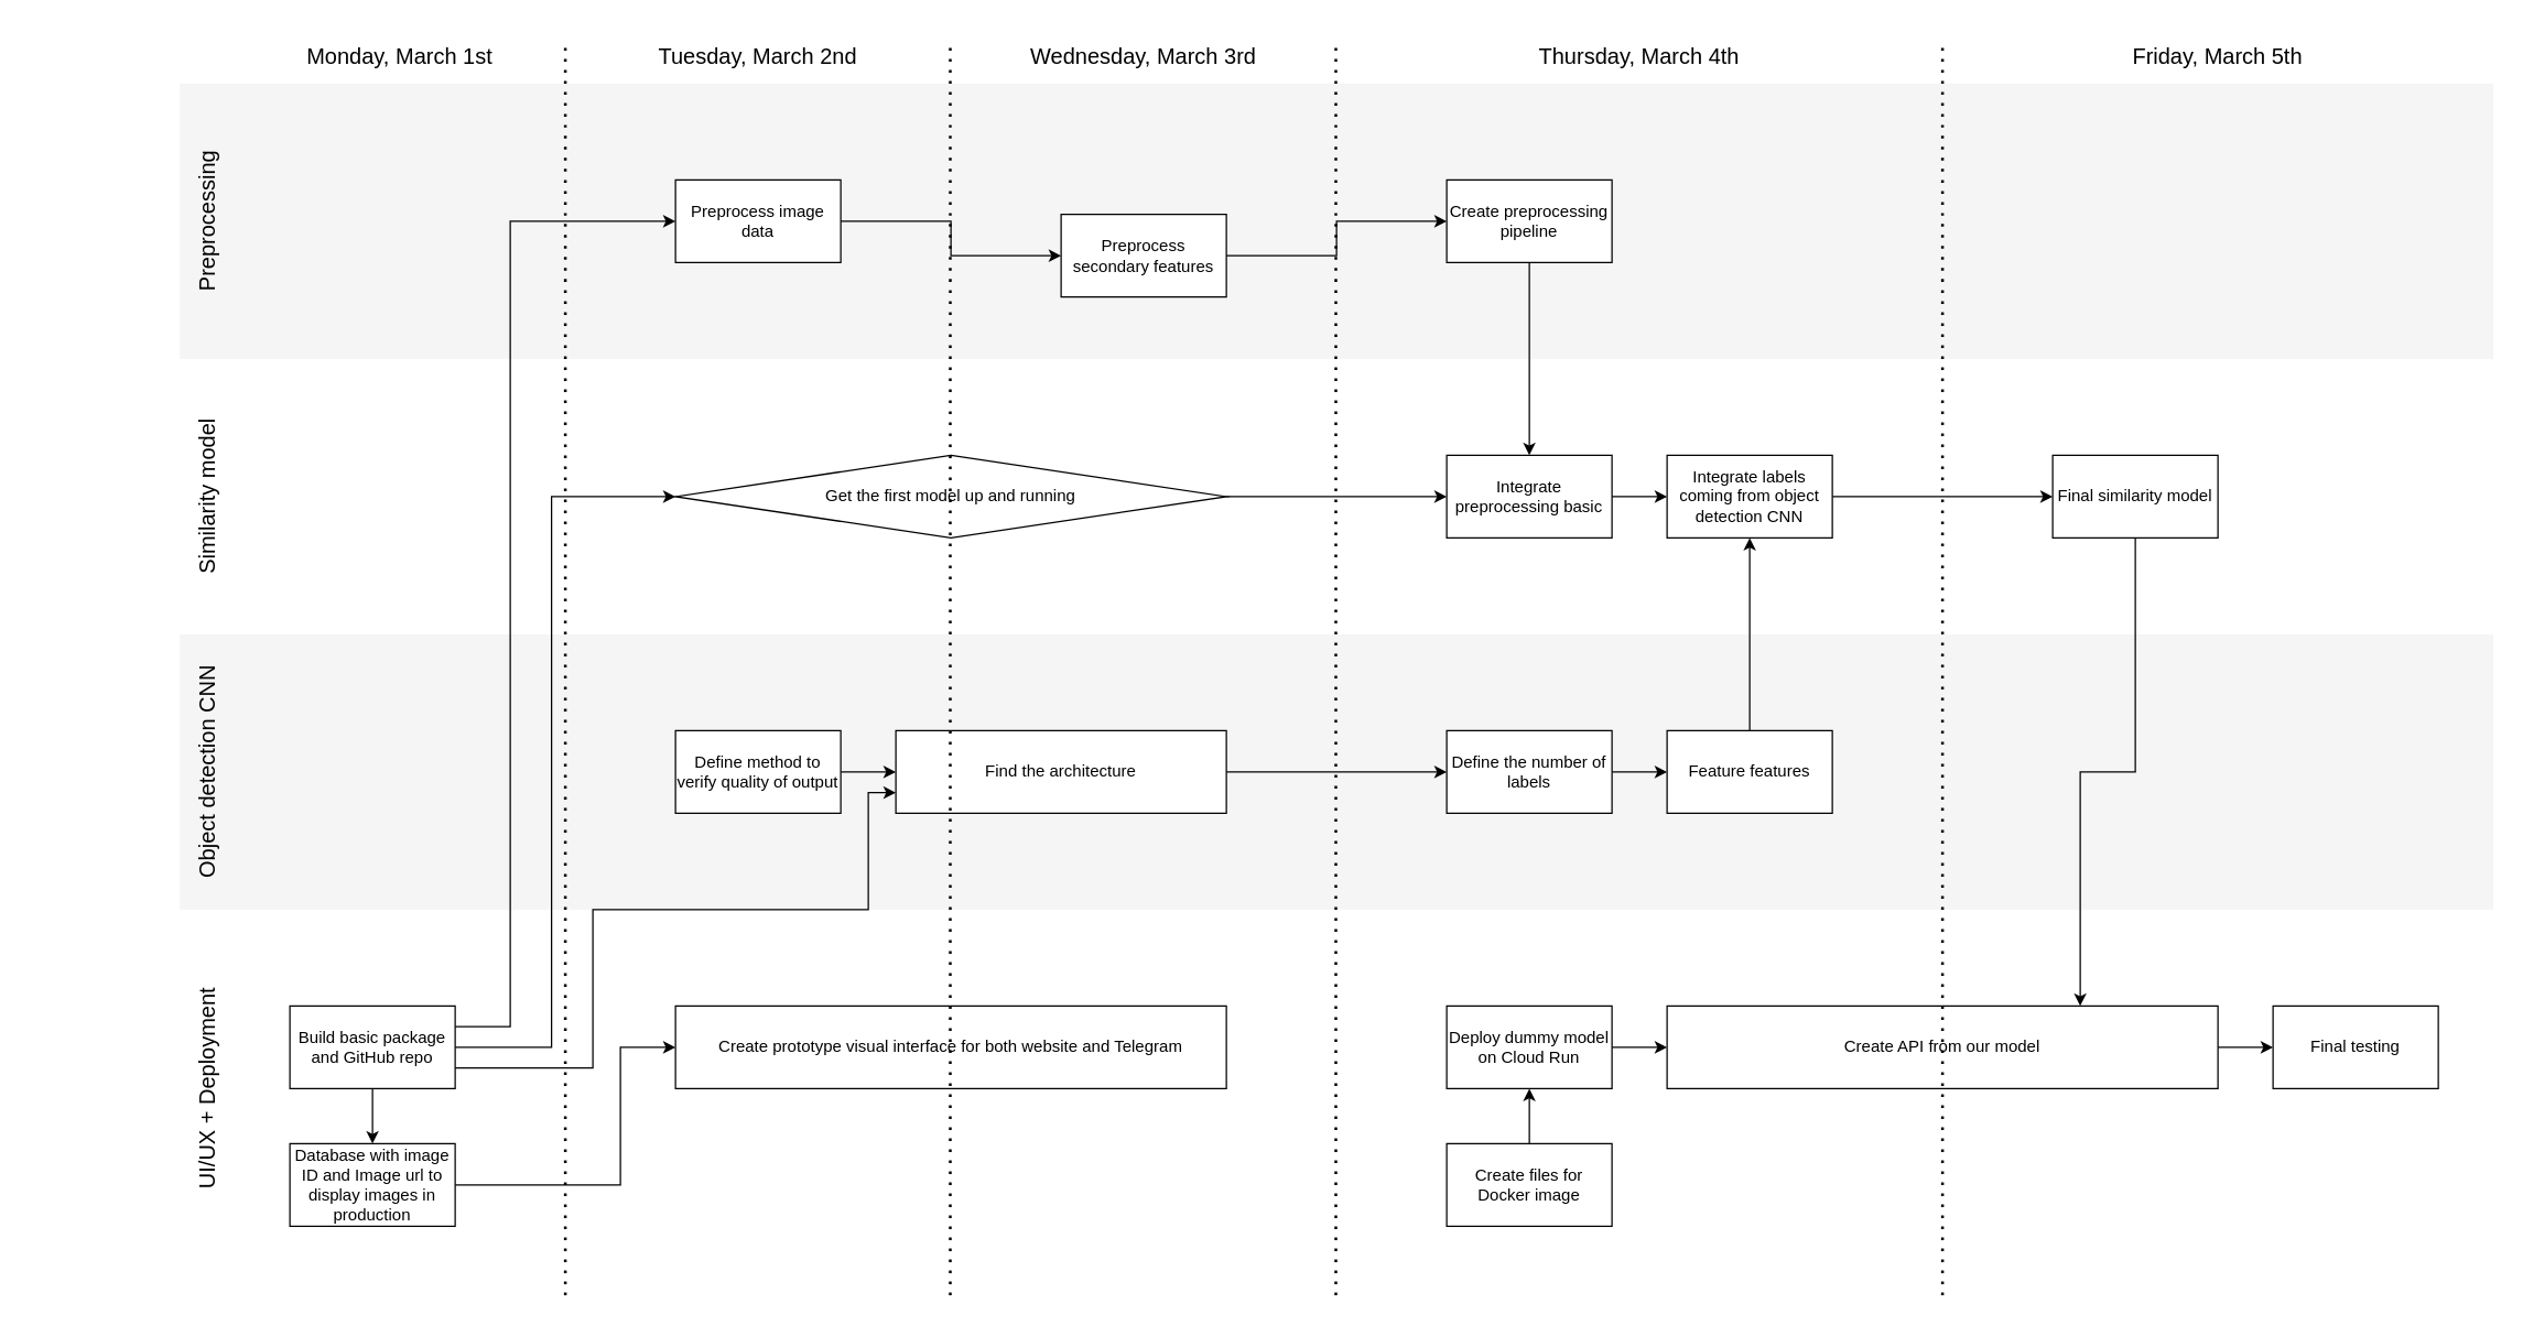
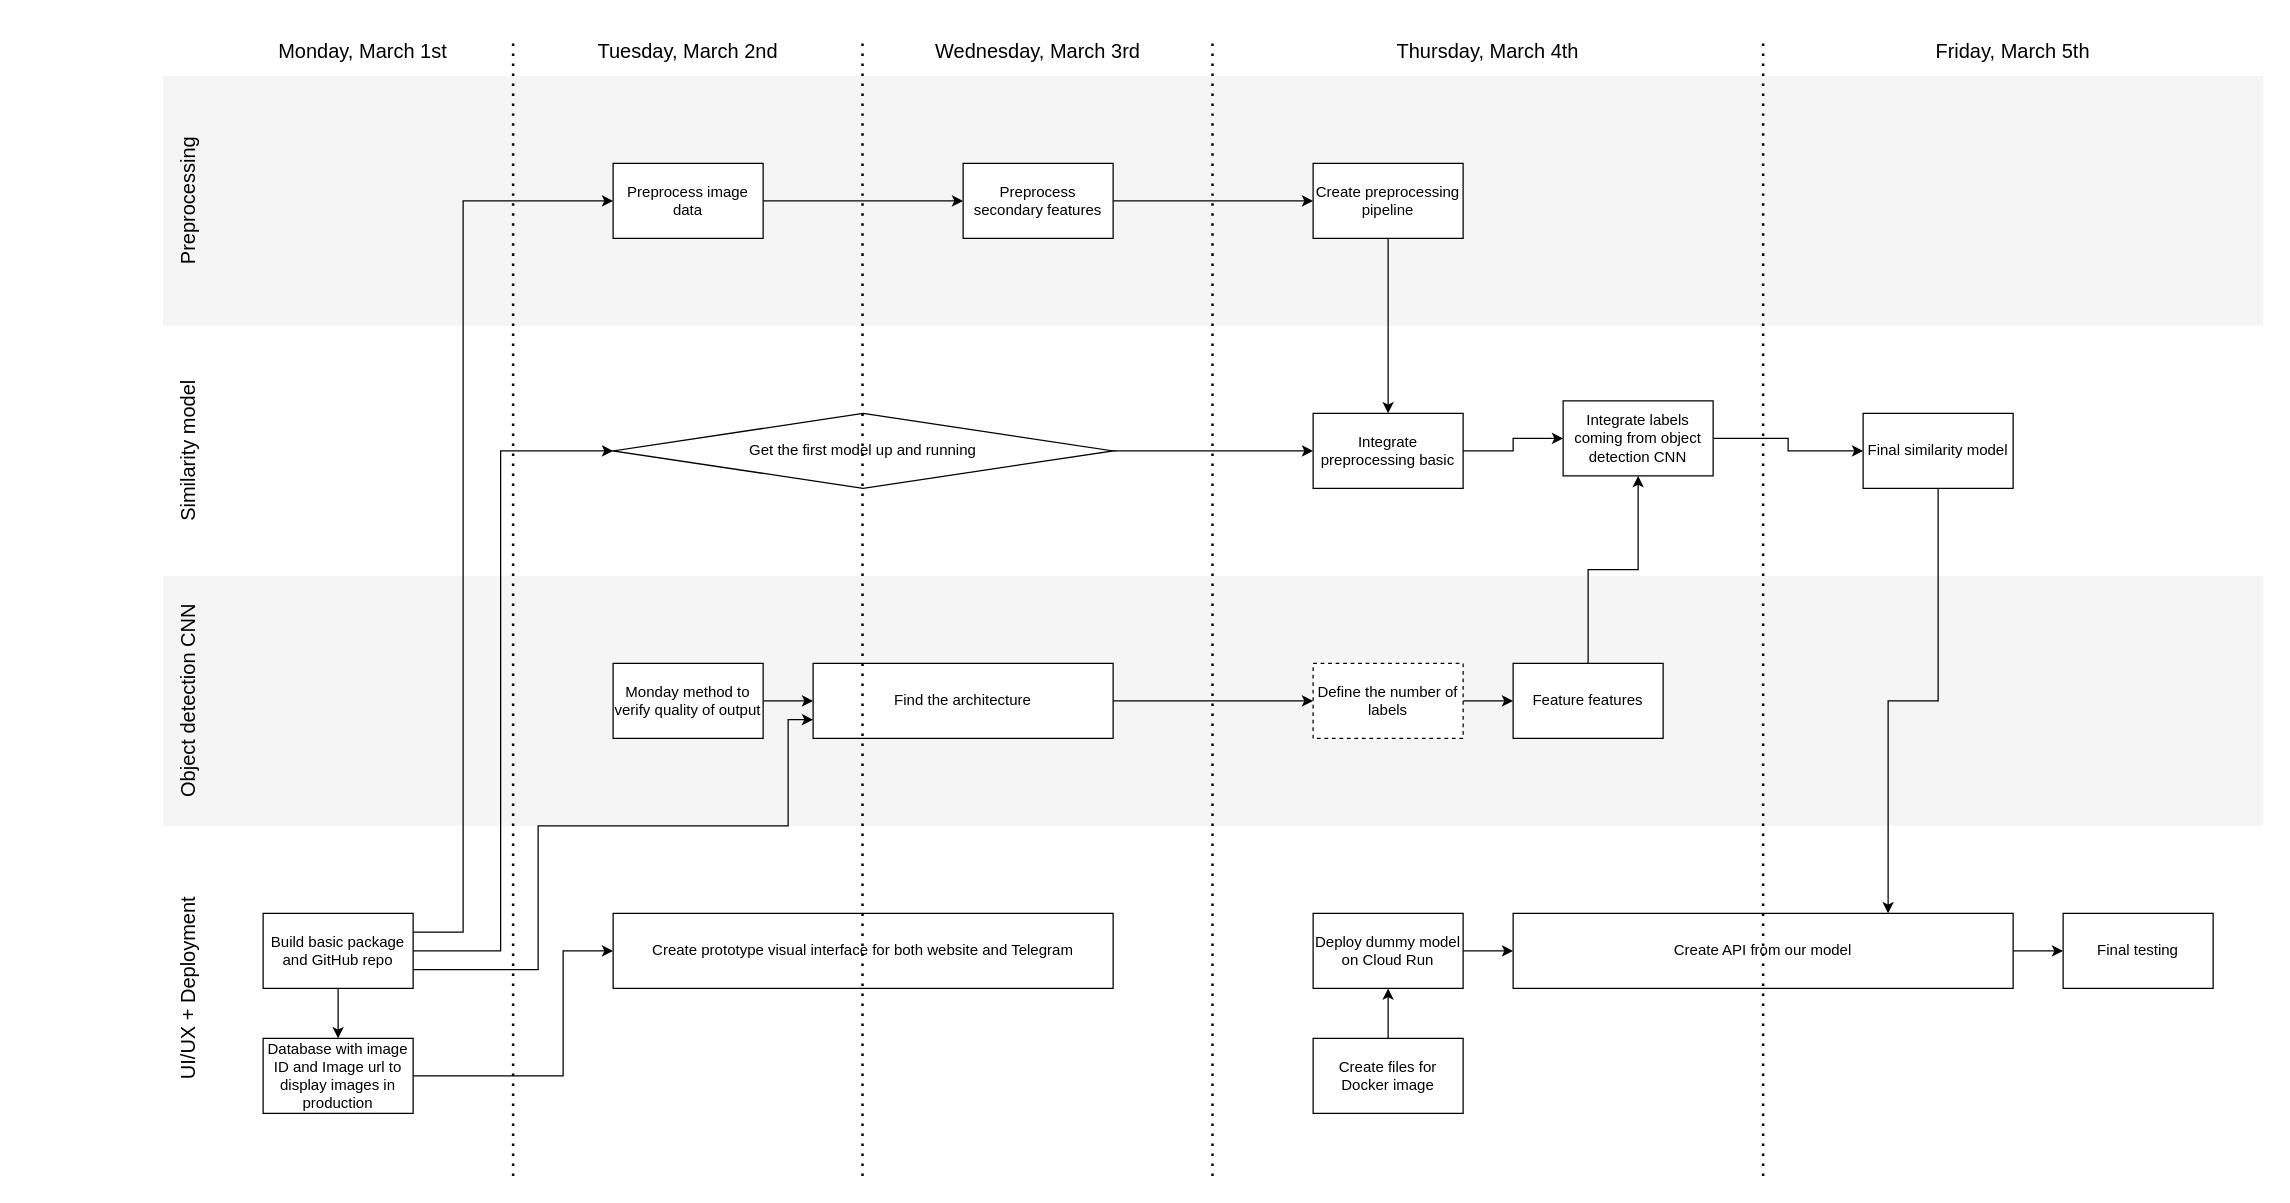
  <mxCell id="0" />
  <mxCell id="1" parent="0" />
  <mxCell id="2" value="" style="rounded=0;whiteSpace=wrap;html=1;fontColor=#333333;strokeColor=none;fillColor=#FFFFFF;" vertex="1" parent="1"><mxGeometry x="130" y="660" width="1680" height="260" as="geometry" /></mxCell>
  <mxCell id="3" value="" style="rounded=0;whiteSpace=wrap;html=1;fillColor=#f5f5f5;fontColor=#333333;strokeColor=none;" vertex="1" parent="1"><mxGeometry x="130" y="460" width="1680" height="200" as="geometry" /></mxCell>
  <mxCell id="4" value="" style="rounded=0;whiteSpace=wrap;html=1;fontColor=#333333;strokeColor=none;fillColor=#FFFFFF;" vertex="1" parent="1"><mxGeometry x="130" y="260" width="1680" height="200" as="geometry" /></mxCell>
  <mxCell id="5" value="" style="rounded=0;whiteSpace=wrap;html=1;fillColor=#f5f5f5;fontColor=#333333;strokeColor=none;" vertex="1" parent="1"><mxGeometry x="130" y="60" width="1680" height="200" as="geometry" /></mxCell>
  <mxCell id="6" style="edgeStyle=orthogonalEdgeStyle;rounded=0;orthogonalLoop=1;jettySize=auto;html=1;exitX=1;exitY=0.5;exitDx=0;exitDy=0;entryX=0;entryY=0.5;entryDx=0;entryDy=0;" edge="1" parent="1" source="7" target="38"><mxGeometry relative="1" as="geometry"><Array as="points"><mxPoint x="450" y="860" /><mxPoint x="450" y="760" /></Array></mxGeometry></mxCell>
  <mxCell id="7" value="Database with image ID and Image url to display images in production" style="rounded=0;whiteSpace=wrap;html=1;" vertex="1" parent="1"><mxGeometry x="210" y="830" width="120" height="60" as="geometry" /></mxCell>
  <mxCell id="8" style="edgeStyle=orthogonalEdgeStyle;rounded=0;orthogonalLoop=1;jettySize=auto;html=1;exitX=1;exitY=0.5;exitDx=0;exitDy=0;" edge="1" parent="1" source="9" target="11"><mxGeometry relative="1" as="geometry" /></mxCell>
  <mxCell id="9" value="Preprocess image data" style="rounded=0;whiteSpace=wrap;html=1;" vertex="1" parent="1"><mxGeometry x="490" y="130" width="120" height="60" as="geometry" /></mxCell>
  <mxCell id="10" style="edgeStyle=orthogonalEdgeStyle;rounded=0;orthogonalLoop=1;jettySize=auto;html=1;exitX=1;exitY=0.5;exitDx=0;exitDy=0;entryX=0;entryY=0.5;entryDx=0;entryDy=0;" edge="1" parent="1" source="11" target="13"><mxGeometry relative="1" as="geometry" /></mxCell>
- <mxCell id="11" value="Preprocess secondary features" style="rounded=0;whiteSpace=wrap;html=1;" vertex="1" parent="1"><mxGeometry x="770" y="155" width="120" height="60" as="geometry" /></mxCell>
+ <mxCell id="11" value="Preprocess secondary features" style="rounded=0;whiteSpace=wrap;html=1;" vertex="1" parent="1"><mxGeometry x="770" y="130" width="120" height="60" as="geometry" /></mxCell>
  <mxCell id="12" style="edgeStyle=orthogonalEdgeStyle;rounded=0;orthogonalLoop=1;jettySize=auto;html=1;exitX=0.5;exitY=1;exitDx=0;exitDy=0;entryX=0.5;entryY=0;entryDx=0;entryDy=0;" edge="1" parent="1" source="13" target="24"><mxGeometry relative="1" as="geometry" /></mxCell>
  <mxCell id="13" value="Create preprocessing pipeline" style="rounded=0;whiteSpace=wrap;html=1;" vertex="1" parent="1"><mxGeometry x="1050" y="130" width="120" height="60" as="geometry" /></mxCell>
  <mxCell id="14" style="edgeStyle=orthogonalEdgeStyle;rounded=0;orthogonalLoop=1;jettySize=auto;html=1;exitX=1;exitY=0.5;exitDx=0;exitDy=0;entryX=0;entryY=0.5;entryDx=0;entryDy=0;" edge="1" parent="1" source="15" target="17"><mxGeometry relative="1" as="geometry" /></mxCell>
- <mxCell id="15" value="Define the number of labels" style="rounded=0;whiteSpace=wrap;html=1;" vertex="1" parent="1"><mxGeometry x="1050" y="530" width="120" height="60" as="geometry" /></mxCell>
+ <mxCell id="15" value="Define the number of labels" style="rounded=0;whiteSpace=wrap;html=1;dashed=1;" vertex="1" parent="1"><mxGeometry x="1050" y="530" width="120" height="60" as="geometry" /></mxCell>
  <mxCell id="16" style="edgeStyle=orthogonalEdgeStyle;rounded=0;orthogonalLoop=1;jettySize=auto;html=1;exitX=0.5;exitY=0;exitDx=0;exitDy=0;entryX=0.5;entryY=1;entryDx=0;entryDy=0;" edge="1" parent="1" source="17" target="40"><mxGeometry relative="1" as="geometry" /></mxCell>
  <mxCell id="17" value="Feature features" style="rounded=0;whiteSpace=wrap;html=1;" vertex="1" parent="1"><mxGeometry x="1210" y="530" width="120" height="60" as="geometry" /></mxCell>
  <mxCell id="18" style="edgeStyle=orthogonalEdgeStyle;rounded=0;orthogonalLoop=1;jettySize=auto;html=1;exitX=1;exitY=0.5;exitDx=0;exitDy=0;entryX=0;entryY=0.5;entryDx=0;entryDy=0;" edge="1" parent="1" source="19" target="15"><mxGeometry relative="1" as="geometry" /></mxCell>
  <mxCell id="19" value="Find the architecture" style="rounded=0;whiteSpace=wrap;html=1;" vertex="1" parent="1"><mxGeometry x="650" y="530" width="240" height="60" as="geometry" /></mxCell>
  <mxCell id="20" style="edgeStyle=orthogonalEdgeStyle;rounded=0;orthogonalLoop=1;jettySize=auto;html=1;exitX=1;exitY=0.5;exitDx=0;exitDy=0;entryX=0;entryY=0.5;entryDx=0;entryDy=0;" edge="1" parent="1" source="21" target="19"><mxGeometry relative="1" as="geometry" /></mxCell>
- <mxCell id="21" value="Define method to verify quality of output" style="rounded=0;whiteSpace=wrap;html=1;" vertex="1" parent="1"><mxGeometry x="490" y="530" width="120" height="60" as="geometry" /></mxCell>
+ <mxCell id="21" value="Monday method to verify quality of output" style="rounded=0;whiteSpace=wrap;html=1;" vertex="1" parent="1"><mxGeometry x="490" y="530" width="120" height="60" as="geometry" /></mxCell>
  <mxCell id="22" style="edgeStyle=orthogonalEdgeStyle;rounded=0;orthogonalLoop=1;jettySize=auto;html=1;exitX=1;exitY=0.5;exitDx=0;exitDy=0;entryX=0;entryY=0.5;entryDx=0;entryDy=0;" edge="1" parent="1" source="23" target="24"><mxGeometry relative="1" as="geometry" /></mxCell>
  <mxCell id="23" value="Get the first model up and running" style="rhombus;whiteSpace=wrap;html=1;" vertex="1" parent="1"><mxGeometry x="490" y="330" width="400" height="60" as="geometry" /></mxCell>
  <mxCell id="24" value="Integrate preprocessing basic" style="rounded=0;whiteSpace=wrap;html=1;" vertex="1" parent="1"><mxGeometry x="1050" y="330" width="120" height="60" as="geometry" /></mxCell>
  <mxCell id="25" style="edgeStyle=orthogonalEdgeStyle;rounded=0;orthogonalLoop=1;jettySize=auto;html=1;exitX=0.5;exitY=1;exitDx=0;exitDy=0;entryX=0.5;entryY=0;entryDx=0;entryDy=0;" edge="1" parent="1" source="29" target="7"><mxGeometry relative="1" as="geometry" /></mxCell>
  <mxCell id="26" style="edgeStyle=orthogonalEdgeStyle;rounded=0;orthogonalLoop=1;jettySize=auto;html=1;exitX=1;exitY=0.25;exitDx=0;exitDy=0;entryX=0;entryY=0.5;entryDx=0;entryDy=0;" edge="1" parent="1" source="29" target="9"><mxGeometry relative="1" as="geometry"><Array as="points"><mxPoint x="370" y="745" /><mxPoint x="370" y="160" /></Array></mxGeometry></mxCell>
  <mxCell id="27" style="edgeStyle=orthogonalEdgeStyle;rounded=0;orthogonalLoop=1;jettySize=auto;html=1;exitX=1;exitY=0.5;exitDx=0;exitDy=0;entryX=0;entryY=0.5;entryDx=0;entryDy=0;" edge="1" parent="1" source="29" target="23"><mxGeometry relative="1" as="geometry"><Array as="points"><mxPoint x="400" y="760" /><mxPoint x="400" y="360" /></Array></mxGeometry></mxCell>
  <mxCell id="28" style="edgeStyle=orthogonalEdgeStyle;rounded=0;orthogonalLoop=1;jettySize=auto;html=1;exitX=1;exitY=0.75;exitDx=0;exitDy=0;entryX=0;entryY=0.75;entryDx=0;entryDy=0;" edge="1" parent="1" source="29" target="19"><mxGeometry relative="1" as="geometry"><Array as="points"><mxPoint x="430" y="775" /><mxPoint x="430" y="660" /><mxPoint x="630" y="660" /><mxPoint x="630" y="575" /></Array></mxGeometry></mxCell>
  <mxCell id="29" value="Build basic package and GitHub repo" style="rounded=0;whiteSpace=wrap;html=1;" vertex="1" parent="1"><mxGeometry x="210" y="730" width="120" height="60" as="geometry" /></mxCell>
  <mxCell id="30" style="edgeStyle=orthogonalEdgeStyle;rounded=0;orthogonalLoop=1;jettySize=auto;html=1;exitX=1;exitY=0.5;exitDx=0;exitDy=0;entryX=0;entryY=0.5;entryDx=0;entryDy=0;" edge="1" parent="1" source="31" target="42"><mxGeometry relative="1" as="geometry" /></mxCell>
  <mxCell id="31" value="Deploy dummy model on Cloud Run" style="rounded=0;whiteSpace=wrap;html=1;" vertex="1" parent="1"><mxGeometry x="1050" y="730" width="120" height="60" as="geometry" /></mxCell>
  <mxCell id="32" style="edgeStyle=orthogonalEdgeStyle;rounded=0;orthogonalLoop=1;jettySize=auto;html=1;exitX=1;exitY=0.5;exitDx=0;exitDy=0;entryX=0;entryY=0.5;entryDx=0;entryDy=0;" edge="1" parent="1" source="42" target="33"><mxGeometry relative="1" as="geometry"><mxPoint x="1610" y="760" as="sourcePoint" /></mxGeometry></mxCell>
  <mxCell id="33" value="Final testing" style="rounded=0;whiteSpace=wrap;html=1;" vertex="1" parent="1"><mxGeometry x="1650" y="730" width="120" height="60" as="geometry" /></mxCell>
  <mxCell id="34" style="edgeStyle=orthogonalEdgeStyle;rounded=0;orthogonalLoop=1;jettySize=auto;html=1;exitX=0.5;exitY=0;exitDx=0;exitDy=0;entryX=0.5;entryY=1;entryDx=0;entryDy=0;" edge="1" parent="1" source="35" target="31"><mxGeometry relative="1" as="geometry" /></mxCell>
  <mxCell id="35" value="Create files for Docker image" style="rounded=0;whiteSpace=wrap;html=1;" vertex="1" parent="1"><mxGeometry x="1050" y="830" width="120" height="60" as="geometry" /></mxCell>
  <mxCell id="36" style="edgeStyle=orthogonalEdgeStyle;rounded=0;orthogonalLoop=1;jettySize=auto;html=1;exitX=0.5;exitY=1;exitDx=0;exitDy=0;entryX=0.75;entryY=0;entryDx=0;entryDy=0;" edge="1" parent="1" source="37" target="42"><mxGeometry relative="1" as="geometry" /></mxCell>
  <mxCell id="37" value="Final similarity model" style="rounded=0;whiteSpace=wrap;html=1;" vertex="1" parent="1"><mxGeometry x="1490" y="330" width="120" height="60" as="geometry" /></mxCell>
  <mxCell id="38" value="Create prototype visual interface for both website and Telegram" style="rounded=0;whiteSpace=wrap;html=1;" vertex="1" parent="1"><mxGeometry x="490" y="730" width="400" height="60" as="geometry" /></mxCell>
  <mxCell id="39" style="edgeStyle=orthogonalEdgeStyle;rounded=0;orthogonalLoop=1;jettySize=auto;html=1;exitX=1;exitY=0.5;exitDx=0;exitDy=0;entryX=0;entryY=0.5;entryDx=0;entryDy=0;" edge="1" parent="1" source="40" target="37"><mxGeometry relative="1" as="geometry" /></mxCell>
- <mxCell id="40" value="Integrate labels coming from object detection CNN" style="rounded=0;whiteSpace=wrap;html=1;" vertex="1" parent="1"><mxGeometry x="1210" y="330" width="120" height="60" as="geometry" /></mxCell>
+ <mxCell id="40" value="Integrate labels coming from object detection CNN" style="rounded=0;whiteSpace=wrap;html=1;" vertex="1" parent="1"><mxGeometry x="1250" y="320" width="120" height="60" as="geometry" /></mxCell>
  <mxCell id="41" style="edgeStyle=orthogonalEdgeStyle;rounded=0;orthogonalLoop=1;jettySize=auto;html=1;exitX=1;exitY=0.5;exitDx=0;exitDy=0;entryX=0;entryY=0.5;entryDx=0;entryDy=0;" edge="1" parent="1" source="24" target="40"><mxGeometry relative="1" as="geometry"><mxPoint x="1420" y="350" as="sourcePoint" /><mxPoint x="1870" y="360" as="targetPoint" /></mxGeometry></mxCell>
  <mxCell id="42" value="Create API from our model" style="rounded=0;whiteSpace=wrap;html=1;" vertex="1" parent="1"><mxGeometry x="1210" y="730" width="400" height="60" as="geometry" /></mxCell>
  <mxCell id="43" value="UI/UX + Deployment" style="text;html=1;strokeColor=none;fillColor=none;align=center;verticalAlign=middle;whiteSpace=wrap;rounded=0;rotation=-90;fontSize=16;" vertex="1" parent="1"><mxGeometry x="20" y="770" width="260" height="40" as="geometry" /></mxCell>
  <mxCell id="44" value="Object detection CNN" style="text;html=1;strokeColor=none;fillColor=none;align=center;verticalAlign=middle;whiteSpace=wrap;rounded=0;rotation=-90;fontSize=16;" vertex="1" parent="1"><mxGeometry x="50" y="540" width="200" height="40" as="geometry" /></mxCell>
  <mxCell id="45" value="Similarity model" style="text;html=1;strokeColor=none;fillColor=none;align=center;verticalAlign=middle;whiteSpace=wrap;rounded=0;rotation=-90;fontSize=16;" vertex="1" parent="1"><mxGeometry x="50" y="340" width="200" height="40" as="geometry" /></mxCell>
  <mxCell id="46" value="Preprocessing" style="text;html=1;strokeColor=none;fillColor=none;align=center;verticalAlign=middle;whiteSpace=wrap;rounded=0;rotation=-90;fontSize=16;" vertex="1" parent="1"><mxGeometry x="50" y="140" width="200" height="40" as="geometry" /></mxCell>
  <mxCell id="47" value="Tuesday, March 2nd" style="text;html=1;strokeColor=none;fillColor=none;align=center;verticalAlign=middle;whiteSpace=wrap;rounded=0;rotation=0;fontSize=16;" vertex="1" parent="1"><mxGeometry x="410" width="280" height="40" as="geometry" y="20" /></mxCell>
  <mxCell id="48" value="Monday, March 1st" style="text;html=1;strokeColor=none;fillColor=none;align=center;verticalAlign=middle;whiteSpace=wrap;rounded=0;rotation=0;fontSize=16;" vertex="1" parent="1"><mxGeometry x="170" width="240" height="40" as="geometry" y="20" /></mxCell>
  <mxCell id="49" value="Wednesday, March 3rd" style="text;html=1;strokeColor=none;fillColor=none;align=center;verticalAlign=middle;whiteSpace=wrap;rounded=0;rotation=0;fontSize=16;" vertex="1" parent="1"><mxGeometry x="690" width="280" height="40" as="geometry" y="20" /></mxCell>
  <mxCell id="50" value="Thursday, March 4th" style="text;html=1;strokeColor=none;fillColor=none;align=center;verticalAlign=middle;whiteSpace=wrap;rounded=0;rotation=0;fontSize=16;" vertex="1" parent="1"><mxGeometry x="970" width="440" height="40" as="geometry" y="20" /></mxCell>
  <mxCell id="51" value="Friday, March 5th" style="text;html=1;strokeColor=none;fillColor=none;align=center;verticalAlign=middle;whiteSpace=wrap;rounded=0;rotation=0;fontSize=16;" vertex="1" parent="1"><mxGeometry x="1410" width="400" height="40" as="geometry" y="20" /></mxCell>
  <mxCell id="52" value="" style="endArrow=none;dashed=1;html=1;dashPattern=1 3;strokeWidth=2;fontSize=16;entryX=1;entryY=0.25;entryDx=0;entryDy=0;" edge="1" parent="1" target="48"><mxGeometry width="50" height="50" relative="1" as="geometry"><mxPoint x="410" y="940" as="sourcePoint" /><mxPoint x="410" y="50" as="targetPoint" /></mxGeometry></mxCell>
  <mxCell id="53" value="" style="endArrow=none;dashed=1;html=1;dashPattern=1 3;strokeWidth=2;fontSize=16;entryX=1;entryY=0.25;entryDx=0;entryDy=0;" edge="1" parent="1"><mxGeometry width="50" height="50" relative="1" as="geometry"><mxPoint x="689.5" y="940" as="sourcePoint" /><mxPoint x="689.5" y="30" as="targetPoint" /></mxGeometry></mxCell>
  <mxCell id="54" value="" style="endArrow=none;dashed=1;html=1;dashPattern=1 3;strokeWidth=2;fontSize=16;entryX=1;entryY=0.25;entryDx=0;entryDy=0;" edge="1" parent="1"><mxGeometry width="50" height="50" relative="1" as="geometry"><mxPoint x="969.5" y="940" as="sourcePoint" /><mxPoint x="969.5" y="30" as="targetPoint" /></mxGeometry></mxCell>
  <mxCell id="55" value="" style="endArrow=none;dashed=1;html=1;dashPattern=1 3;strokeWidth=2;fontSize=16;entryX=1;entryY=0.25;entryDx=0;entryDy=0;" edge="1" parent="1"><mxGeometry width="50" height="50" relative="1" as="geometry"><mxPoint x="1410" y="940" as="sourcePoint" /><mxPoint x="1410" y="30" as="targetPoint" /></mxGeometry></mxCell>
